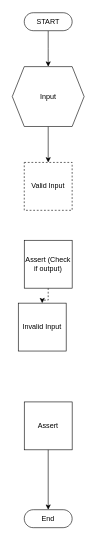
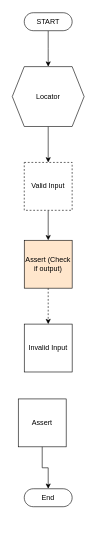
  <mxCell id="0" />
  <mxCell id="1" parent="0" />
  <mxCell id="2" style="edgeStyle=orthogonalEdgeStyle;rounded=0;orthogonalLoop=1;jettySize=auto;html=1;" edge="1" parent="1" source="3"><mxGeometry relative="1" as="geometry"><mxPoint x="80" y="110" as="targetPoint" /></mxGeometry></mxCell>
  <mxCell id="3" value="START" style="html=1;dashed=0;whiteSpace=wrap;shape=mxgraph.dfd.start" vertex="1" parent="1"><mxGeometry x="40" y="20" width="80" height="30" as="geometry" /></mxCell>
  <mxCell id="4" style="edgeStyle=orthogonalEdgeStyle;rounded=0;orthogonalLoop=1;jettySize=auto;html=1;entryX=0.5;entryY=0;entryDx=0;entryDy=0;" edge="1" parent="1" source="5" target="7"><mxGeometry relative="1" as="geometry" /></mxCell>
- <mxCell id="5" value="Input" style="shape=hexagon;perimeter=hexagonPerimeter2;whiteSpace=wrap;html=1;fixedSize=1;" vertex="1" parent="1"><mxGeometry x="20" y="110" width="120" height="100" as="geometry" /></mxCell>
+ <mxCell id="5" value="Locator" style="shape=hexagon;perimeter=hexagonPerimeter2;whiteSpace=wrap;html=1;fixedSize=1;" vertex="1" parent="1"><mxGeometry x="20" y="110" width="120" height="100" as="geometry" /></mxCell>
+ <mxCell id="6" style="edgeStyle=orthogonalEdgeStyle;rounded=0;orthogonalLoop=1;jettySize=auto;html=1;" edge="1" parent="1" source="7" target="9"><mxGeometry relative="1" as="geometry" /></mxCell>
  <mxCell id="7" value="Valid Input" style="whiteSpace=wrap;html=1;aspect=fixed;dashed=1;" vertex="1" parent="1"><mxGeometry x="40" y="270" width="80" height="80" as="geometry" /></mxCell>
  <mxCell id="8" style="edgeStyle=orthogonalEdgeStyle;rounded=0;orthogonalLoop=1;jettySize=auto;html=1;dashed=1;" edge="1" parent="1" source="9" target="10"><mxGeometry relative="1" as="geometry" /></mxCell>
- <mxCell id="9" value="Assert (Check if output)" style="whiteSpace=wrap;html=1;aspect=fixed;" vertex="1" parent="1"><mxGeometry x="40" y="400" width="80" height="80" as="geometry" /></mxCell>
- <mxCell id="10" value="Invalid Input" style="whiteSpace=wrap;html=1;aspect=fixed;" vertex="1" parent="1"><mxGeometry x="30" y="505" width="80" height="80" as="geometry" /></mxCell>
- <mxCell id="11" value="Assert" style="whiteSpace=wrap;html=1;aspect=fixed;" vertex="1" parent="1"><mxGeometry x="40" y="670" width="80" height="80" as="geometry" /></mxCell>
- <mxCell id="12" value="End" style="html=1;dashed=0;whiteSpace=wrap;shape=mxgraph.dfd.start" vertex="1" parent="1"><mxGeometry x="40" y="850" width="80" height="30" as="geometry" /></mxCell>
+ <mxCell id="9" value="Assert (Check if output)" style="whiteSpace=wrap;html=1;aspect=fixed;fillColor=#ffe6cc;" vertex="1" parent="1"><mxGeometry x="40" y="400" width="80" height="80" as="geometry" /></mxCell>
+ <mxCell id="10" value="Invalid Input" style="whiteSpace=wrap;html=1;aspect=fixed;" vertex="1" parent="1"><mxGeometry x="40" y="540" width="80" height="80" as="geometry" /></mxCell>
+ <mxCell id="11" value="Assert" style="whiteSpace=wrap;html=1;aspect=fixed;" vertex="1" parent="1"><mxGeometry x="30" y="665" width="80" height="80" as="geometry" /></mxCell>
+ <mxCell id="12" value="End" style="html=1;dashed=0;whiteSpace=wrap;shape=mxgraph.dfd.start" vertex="1" parent="1"><mxGeometry x="40" y="815" width="80" height="30" as="geometry" /></mxCell>
  <mxCell id="13" style="edgeStyle=orthogonalEdgeStyle;rounded=0;orthogonalLoop=1;jettySize=auto;html=1;entryX=0.5;entryY=0.5;entryDx=0;entryDy=-15;entryPerimeter=0;" edge="1" parent="1" source="11" target="12"><mxGeometry relative="1" as="geometry" /></mxCell>
